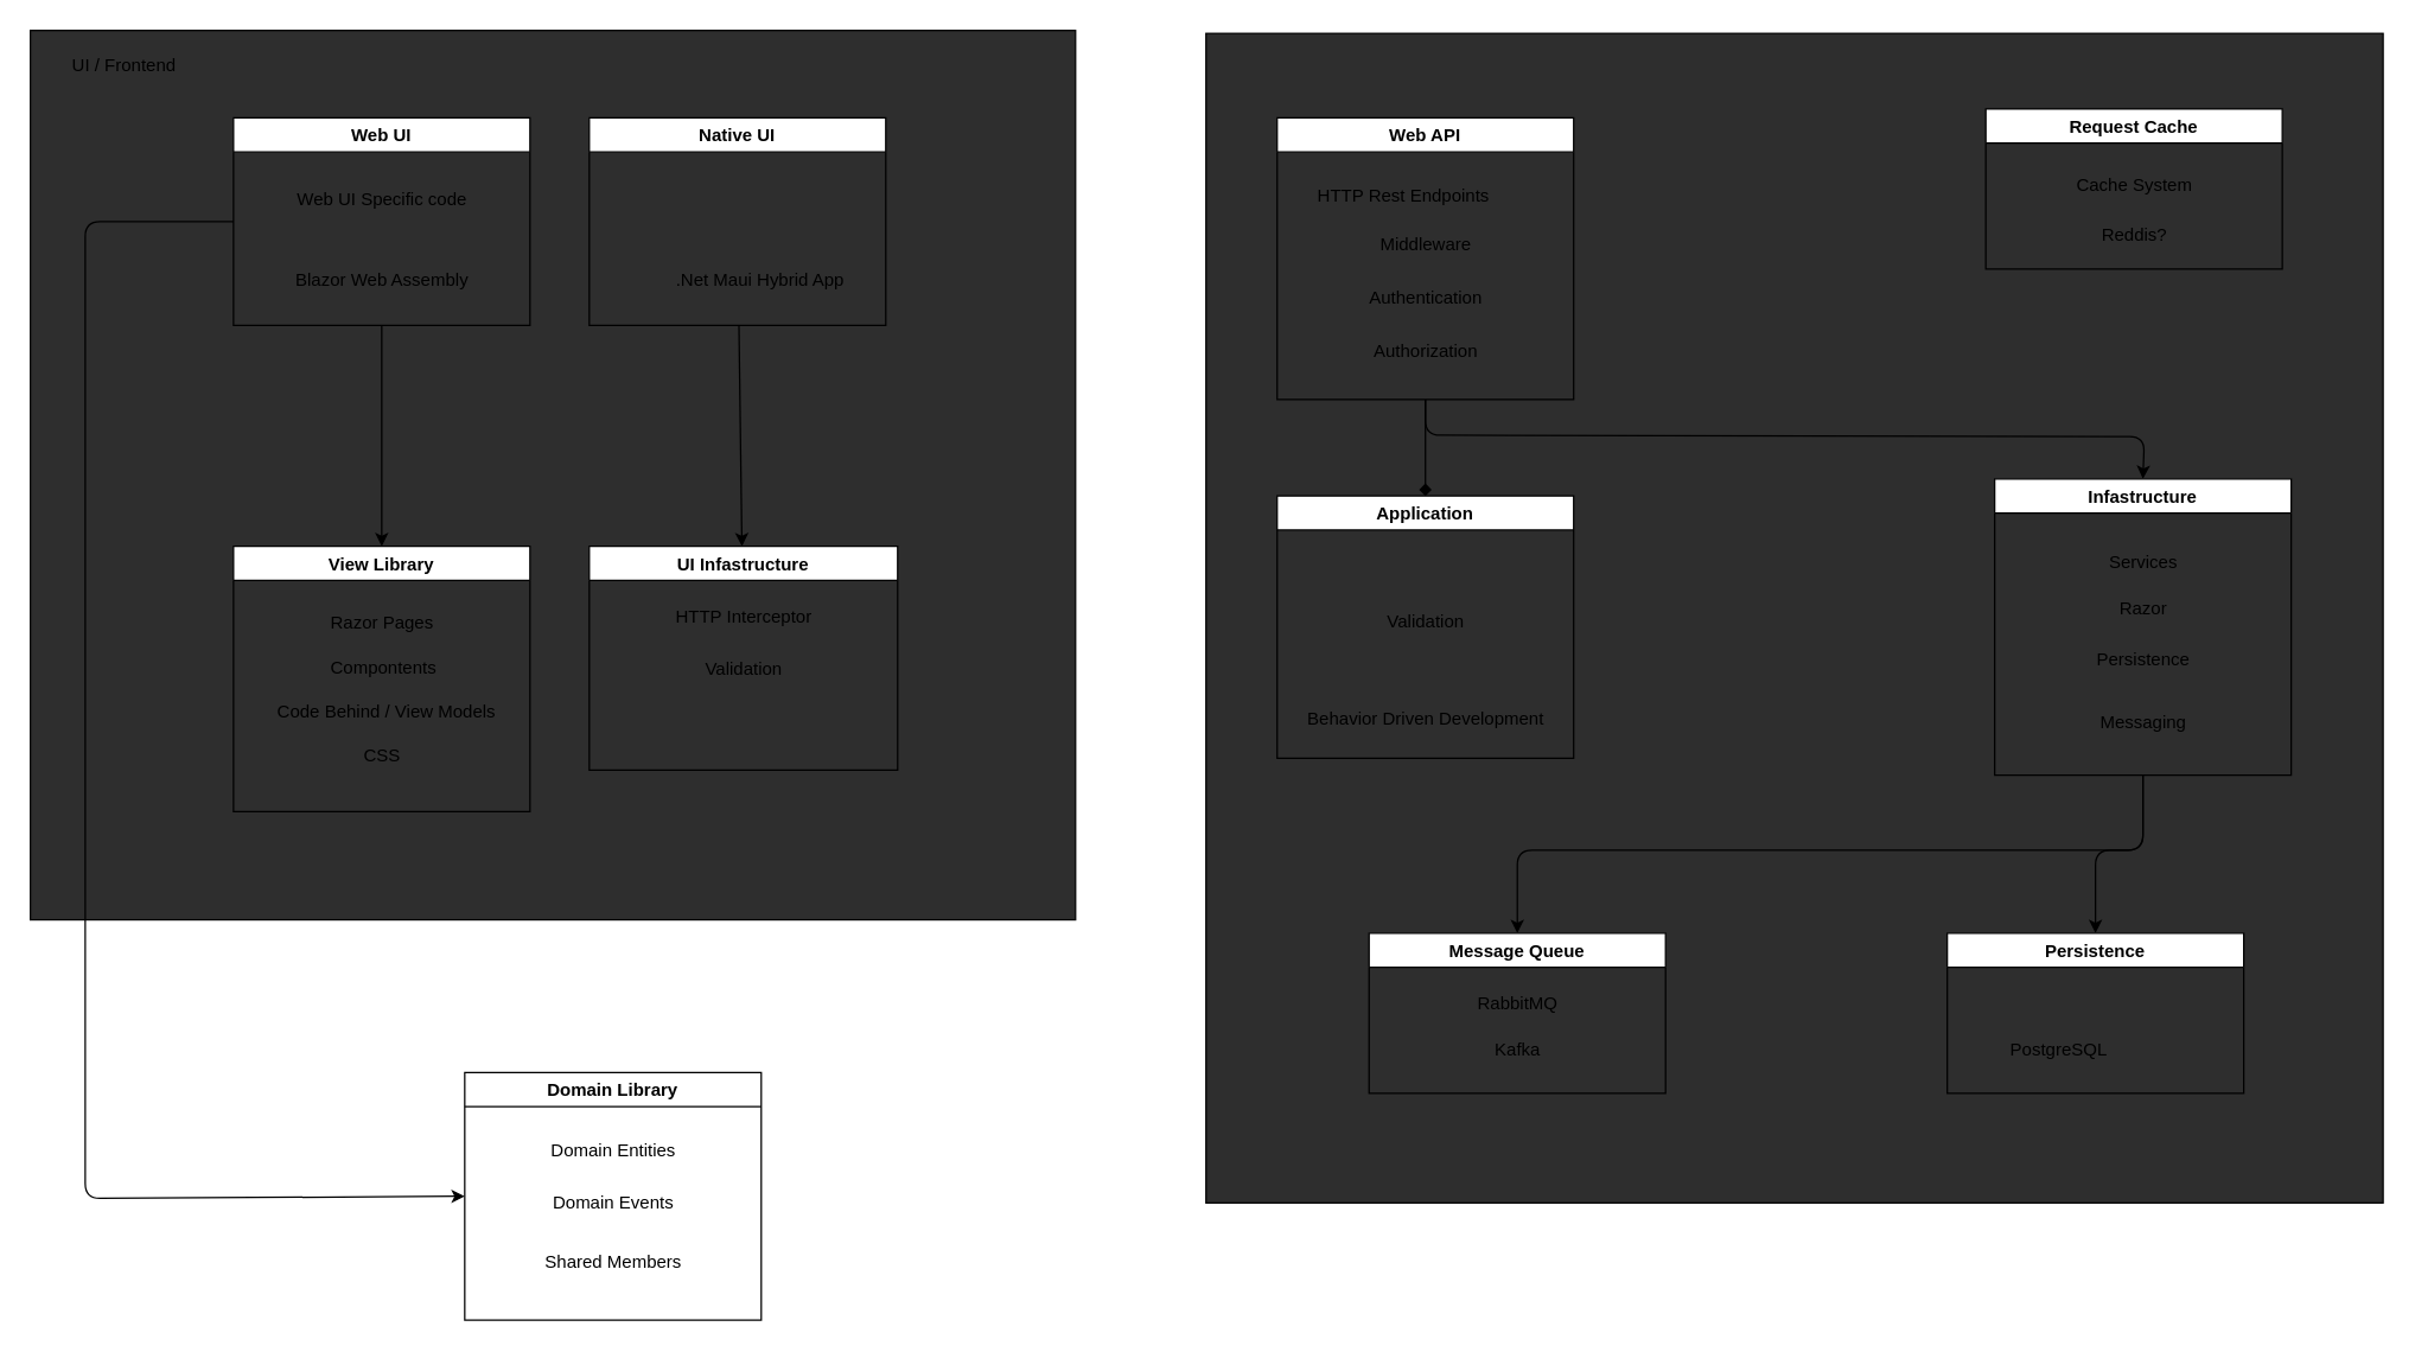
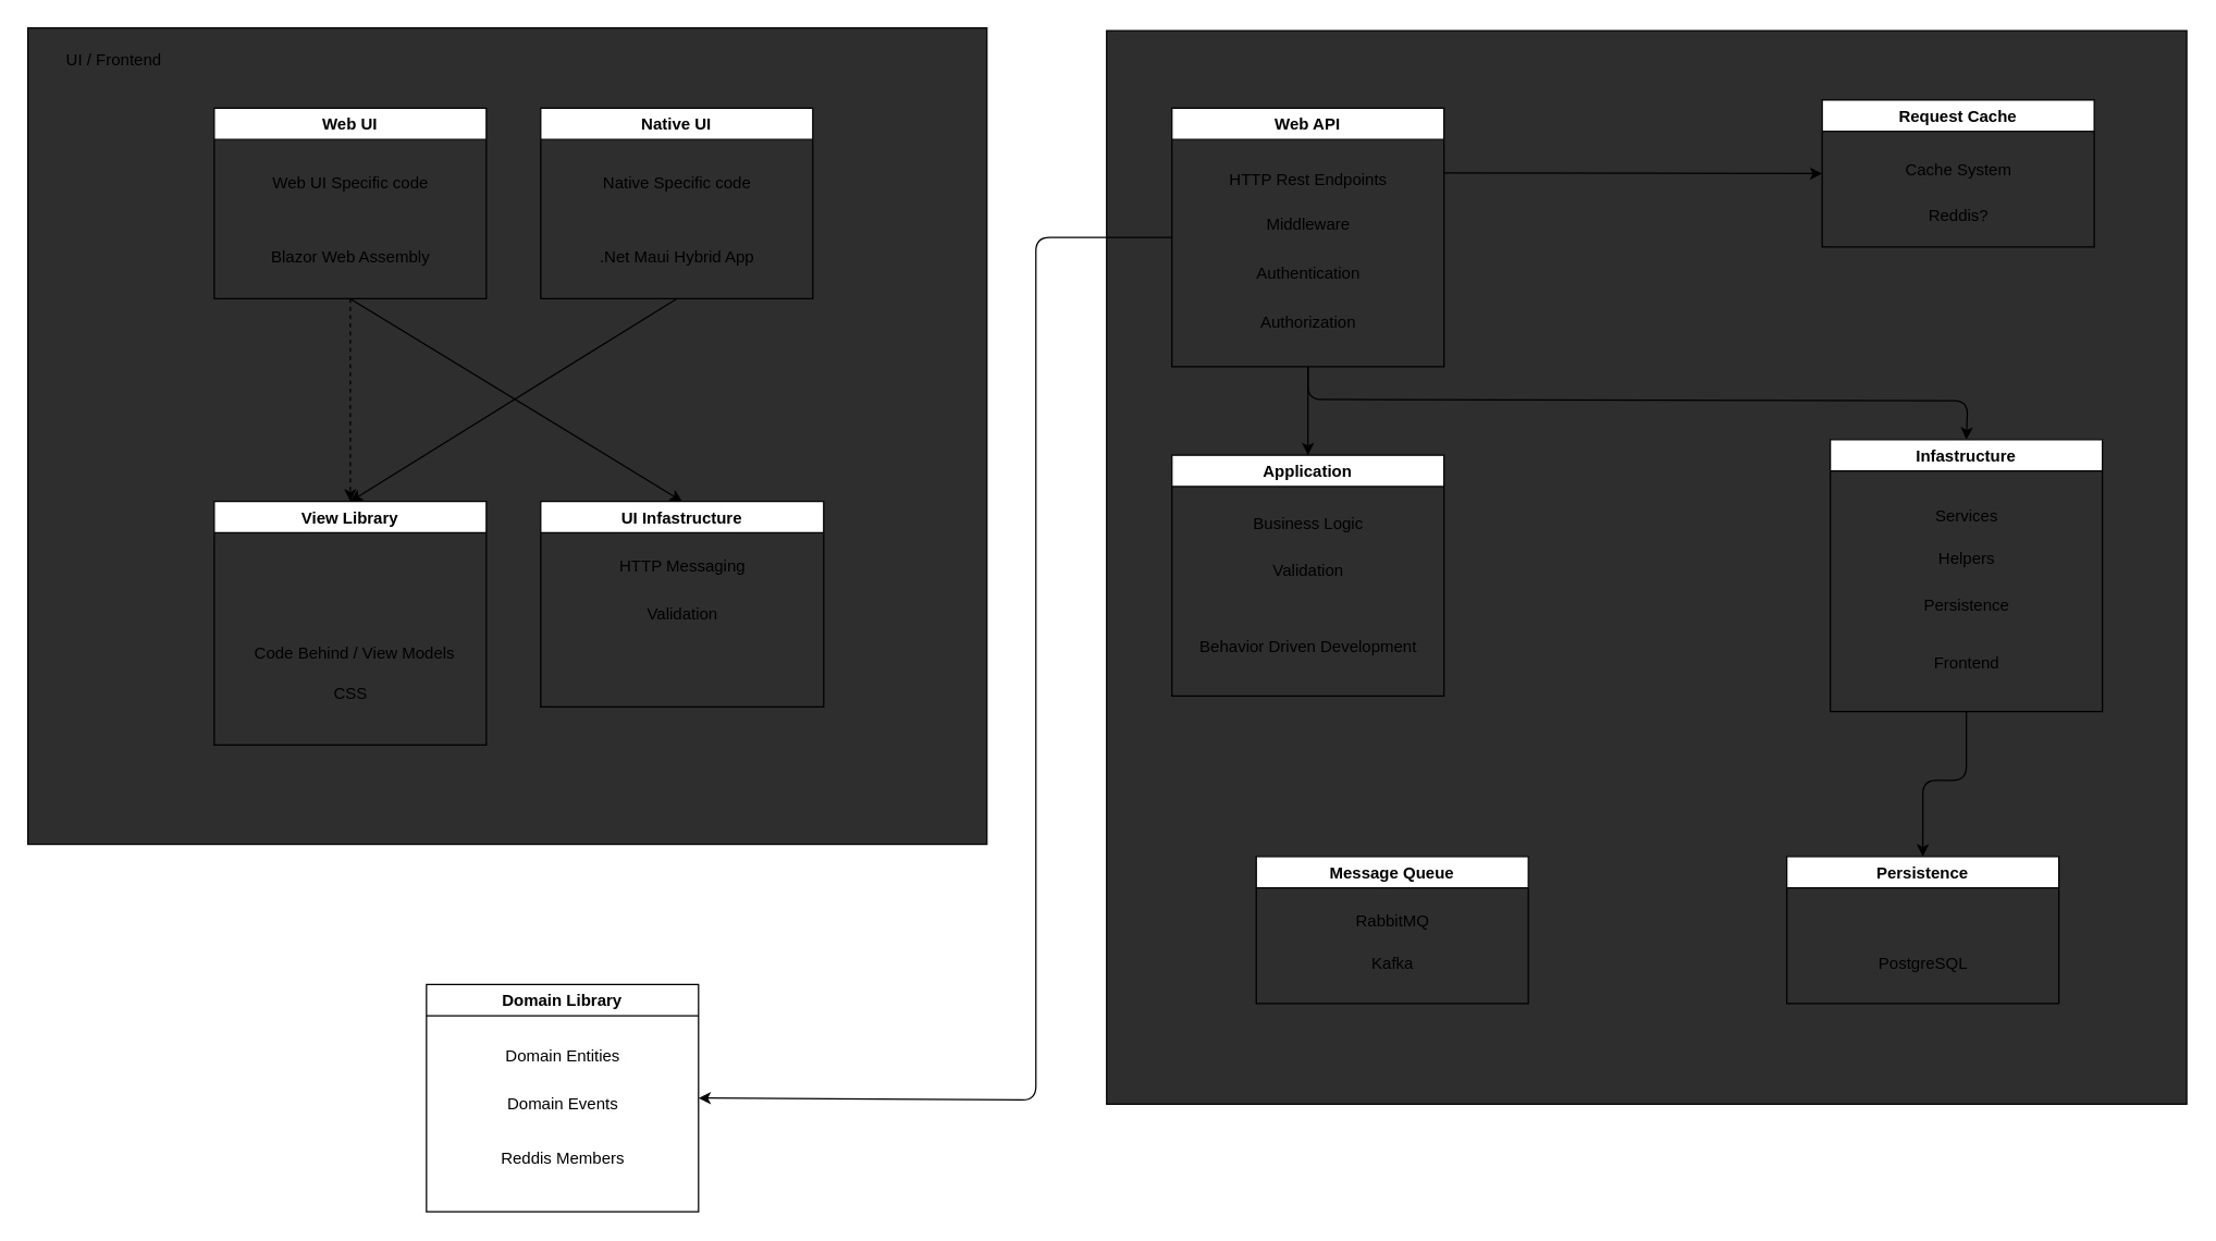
  <mxCell id="0" />
  <mxCell id="1" parent="0" />
  <mxCell id="2" value="" style="rounded=0;whiteSpace=wrap;html=1;fillColor=#2E2E2E;" vertex="1" parent="1"><mxGeometry x="813" y="22" width="794" height="789" as="geometry" /></mxCell>
  <mxCell id="3" value="" style="rounded=0;whiteSpace=wrap;html=1;fillColor=#2E2E2E;" vertex="1" parent="1"><mxGeometry x="20" y="20" width="705" height="600" as="geometry" /></mxCell>
- <mxCell id="4" style="edgeStyle=none;html=1;entryX=0.5;entryY=0;entryDx=0;entryDy=0;" edge="1" parent="1" source="7" target="14"><mxGeometry relative="1" as="geometry" /></mxCell>
- <mxCell id="6" style="edgeStyle=none;html=1;entryX=0;entryY=0.5;entryDx=0;entryDy=0;exitX=0;exitY=0.5;exitDx=0;exitDy=0;" edge="1" parent="1" source="7" target="23"><mxGeometry relative="1" as="geometry"><Array as="points"><mxPoint x="57" y="149" /><mxPoint x="57" y="808" /></Array></mxGeometry></mxCell>
+ <mxCell id="4" style="edgeStyle=none;html=1;entryX=0.5;entryY=0;entryDx=0;entryDy=0;dashed=1;" edge="1" parent="1" source="7" target="14"><mxGeometry relative="1" as="geometry" /></mxCell>
+ <mxCell id="5" style="edgeStyle=none;html=1;exitX=0.5;exitY=1;exitDx=0;exitDy=0;entryX=0.5;entryY=0;entryDx=0;entryDy=0;" edge="1" parent="1" source="7" target="19"><mxGeometry relative="1" as="geometry"><mxPoint x="499" y="363" as="targetPoint" /></mxGeometry></mxCell>
  <mxCell id="7" value="Web UI" style="swimlane;" vertex="1" parent="1"><mxGeometry x="157" y="79" width="200" height="140" as="geometry" /></mxCell>
  <mxCell id="8" value="Web UI Specific code" style="text;html=1;align=center;verticalAlign=middle;resizable=0;points=[];autosize=1;strokeColor=none;fillColor=none;" vertex="1" parent="7"><mxGeometry x="30" y="40" width="140" height="30" as="geometry" /></mxCell>
  <mxCell id="9" value="Blazor Web Assembly" style="text;html=1;align=center;verticalAlign=middle;resizable=0;points=[];autosize=1;strokeColor=none;fillColor=none;" vertex="1" parent="7"><mxGeometry x="30" y="95" width="140" height="30" as="geometry" /></mxCell>
- <mxCell id="10" style="edgeStyle=none;html=1;" edge="1" parent="1" source="11" target="19"><mxGeometry relative="1" as="geometry" /></mxCell>
  <mxCell id="11" value="Native UI" style="swimlane;" vertex="1" parent="1"><mxGeometry x="397" y="79" width="200" height="140" as="geometry" /></mxCell>
- <mxCell id="13" value=".Net Maui Hybrid App" style="text;html=1;align=center;verticalAlign=middle;resizable=0;points=[];autosize=1;strokeColor=none;fillColor=none;" vertex="1" parent="11"><mxGeometry x="45" y="95" width="140" height="30" as="geometry" /></mxCell>
+ <mxCell id="12" value="Native Specific code" style="text;html=1;align=center;verticalAlign=middle;resizable=0;points=[];autosize=1;strokeColor=none;fillColor=none;" vertex="1" parent="11"><mxGeometry x="35" y="40" width="130" height="30" as="geometry" /></mxCell>
+ <mxCell id="13" value=".Net Maui Hybrid App" style="text;html=1;align=center;verticalAlign=middle;resizable=0;points=[];autosize=1;strokeColor=none;fillColor=none;" vertex="1" parent="11"><mxGeometry x="30" y="95" width="140" height="30" as="geometry" /></mxCell>
  <mxCell id="14" value="View Library" style="swimlane;" vertex="1" parent="1"><mxGeometry x="157" y="368" width="200" height="179" as="geometry" /></mxCell>
- <mxCell id="15" value="Razor Pages" style="text;html=1;align=center;verticalAlign=middle;resizable=0;points=[];autosize=1;strokeColor=none;fillColor=none;" vertex="1" parent="14"><mxGeometry x="56.5" y="39" width="87" height="26" as="geometry" /></mxCell>
  <mxCell id="16" value="Code Behind / View Models" style="text;html=1;align=center;verticalAlign=middle;resizable=0;points=[];autosize=1;strokeColor=none;fillColor=none;" vertex="1" parent="14"><mxGeometry x="20" y="99" width="165" height="26" as="geometry" /></mxCell>
  <mxCell id="17" value="CSS" style="text;html=1;align=center;verticalAlign=middle;resizable=0;points=[];autosize=1;strokeColor=none;fillColor=none;" vertex="1" parent="14"><mxGeometry x="78.5" y="129" width="43" height="26" as="geometry" /></mxCell>
- <mxCell id="18" value="Compontents" style="text;html=1;align=center;verticalAlign=middle;resizable=0;points=[];autosize=1;strokeColor=none;fillColor=none;" vertex="1" parent="14"><mxGeometry x="56.5" y="69" width="89" height="26" as="geometry" /></mxCell>
  <mxCell id="19" value="UI Infastructure" style="swimlane;" vertex="1" parent="1"><mxGeometry x="397" y="368" width="208" height="151" as="geometry" /></mxCell>
- <mxCell id="20" value="HTTP Interceptor" style="text;html=1;align=center;verticalAlign=middle;resizable=0;points=[];autosize=1;strokeColor=none;fillColor=none;" vertex="1" parent="19"><mxGeometry x="49" y="35" width="110" height="26" as="geometry" /></mxCell>
+ <mxCell id="20" value="HTTP Messaging" style="text;html=1;align=center;verticalAlign=middle;resizable=0;points=[];autosize=1;strokeColor=none;fillColor=none;" vertex="1" parent="19"><mxGeometry x="49" y="35" width="110" height="26" as="geometry" /></mxCell>
  <mxCell id="21" value="Validation" style="text;html=1;align=center;verticalAlign=middle;resizable=0;points=[];autosize=1;strokeColor=none;fillColor=none;" vertex="1" parent="19"><mxGeometry x="69" y="70" width="70" height="26" as="geometry" /></mxCell>
+ <mxCell id="22" style="edgeStyle=none;html=1;entryX=0.5;entryY=0;entryDx=0;entryDy=0;exitX=0.5;exitY=1;exitDx=0;exitDy=0;" edge="1" parent="1" source="11" target="14"><mxGeometry relative="1" as="geometry" /></mxCell>
  <mxCell id="23" value="Domain Library" style="swimlane;" vertex="1" parent="1"><mxGeometry x="313" y="723" width="200" height="167" as="geometry" /></mxCell>
  <mxCell id="24" value="Domain Entities" style="text;html=1;align=center;verticalAlign=middle;resizable=0;points=[];autosize=1;strokeColor=none;fillColor=none;" vertex="1" parent="23"><mxGeometry x="49" y="40" width="102" height="26" as="geometry" /></mxCell>
  <mxCell id="25" value="Domain Events" style="text;html=1;align=center;verticalAlign=middle;resizable=0;points=[];autosize=1;strokeColor=none;fillColor=none;" vertex="1" parent="23"><mxGeometry x="50.5" y="75" width="99" height="26" as="geometry" /></mxCell>
- <mxCell id="26" value="Shared Members" style="text;html=1;align=center;verticalAlign=middle;resizable=0;points=[];autosize=1;strokeColor=none;fillColor=none;" vertex="1" parent="23"><mxGeometry x="45" y="115" width="110" height="26" as="geometry" /></mxCell>
- <mxCell id="27" style="edgeStyle=none;html=1;endArrow=diamond;" edge="1" parent="1" source="31" target="36"><mxGeometry relative="1" as="geometry" /></mxCell>
+ <mxCell id="26" value="Reddis Members" style="text;html=1;align=center;verticalAlign=middle;resizable=0;points=[];autosize=1;strokeColor=none;fillColor=none;" vertex="1" parent="23"><mxGeometry x="45" y="115" width="110" height="26" as="geometry" /></mxCell>
+ <mxCell id="27" style="edgeStyle=none;html=1;" edge="1" parent="1" source="31" target="36"><mxGeometry relative="1" as="geometry" /></mxCell>
+ <mxCell id="28" style="edgeStyle=none;html=1;exitX=1;exitY=0.25;exitDx=0;exitDy=0;entryX=0;entryY=0.5;entryDx=0;entryDy=0;" edge="1" parent="1" source="31" target="47"><mxGeometry relative="1" as="geometry" /></mxCell>
  <mxCell id="29" style="edgeStyle=none;html=1;entryX=0.5;entryY=0;entryDx=0;entryDy=0;exitX=0.5;exitY=1;exitDx=0;exitDy=0;" edge="1" parent="1" source="31" target="42"><mxGeometry relative="1" as="geometry"><Array as="points"><mxPoint x="961" y="293" /><mxPoint x="1446" y="294" /></Array></mxGeometry></mxCell>
+ <mxCell id="30" style="edgeStyle=none;html=1;entryX=1;entryY=0.5;entryDx=0;entryDy=0;exitX=0;exitY=0.5;exitDx=0;exitDy=0;" edge="1" parent="1" source="31" target="23"><mxGeometry relative="1" as="geometry"><Array as="points"><mxPoint x="761" y="174" /><mxPoint x="761" y="808" /></Array></mxGeometry></mxCell>
  <mxCell id="31" value="Web API" style="swimlane;" vertex="1" parent="1"><mxGeometry x="861" y="79" width="200" height="190" as="geometry" /></mxCell>
- <mxCell id="32" value="HTTP Rest Endpoints" style="text;html=1;align=center;verticalAlign=middle;resizable=0;points=[];autosize=1;strokeColor=none;fillColor=none;" vertex="1" parent="31"><mxGeometry x="18" y="40" width="134" height="26" as="geometry" /></mxCell>
+ <mxCell id="32" value="HTTP Rest Endpoints" style="text;html=1;align=center;verticalAlign=middle;resizable=0;points=[];autosize=1;strokeColor=none;fillColor=none;" vertex="1" parent="31"><mxGeometry x="33" y="40" width="134" height="26" as="geometry" /></mxCell>
  <mxCell id="33" value="Middleware" style="text;html=1;align=center;verticalAlign=middle;resizable=0;points=[];autosize=1;strokeColor=none;fillColor=none;" vertex="1" parent="31"><mxGeometry x="60.5" y="73" width="79" height="26" as="geometry" /></mxCell>
  <mxCell id="34" value="Authentication" style="text;html=1;align=center;verticalAlign=middle;resizable=0;points=[];autosize=1;strokeColor=none;fillColor=none;" vertex="1" parent="31"><mxGeometry x="53" y="109" width="94" height="26" as="geometry" /></mxCell>
  <mxCell id="35" value="Authorization" style="text;html=1;align=center;verticalAlign=middle;resizable=0;points=[];autosize=1;strokeColor=none;fillColor=none;" vertex="1" parent="31"><mxGeometry x="56" y="145" width="88" height="26" as="geometry" /></mxCell>
  <mxCell id="36" value="Application" style="swimlane;" vertex="1" parent="1"><mxGeometry x="861" y="334" width="200" height="177" as="geometry" /></mxCell>
+ <mxCell id="37" value="Business Logic" style="text;html=1;align=center;verticalAlign=middle;resizable=0;points=[];autosize=1;strokeColor=none;fillColor=none;" vertex="1" parent="36"><mxGeometry x="50.5" y="38" width="99" height="26" as="geometry" /></mxCell>
  <mxCell id="38" value="Validation" style="text;html=1;align=center;verticalAlign=middle;resizable=0;points=[];autosize=1;strokeColor=none;fillColor=none;" vertex="1" parent="36"><mxGeometry x="65" y="72" width="70" height="26" as="geometry" /></mxCell>
- <mxCell id="39" value="Behavior Driven Development" style="text;html=1;align=center;verticalAlign=middle;resizable=0;points=[];autosize=1;strokeColor=none;fillColor=none;" vertex="1" parent="36"><mxGeometry x="11.5" y="138" width="177" height="26" as="geometry" /></mxCell>
+ <mxCell id="39" value="Behavior Driven Development" style="text;html=1;align=center;verticalAlign=middle;resizable=0;points=[];autosize=1;strokeColor=none;fillColor=none;" vertex="1" parent="36"><mxGeometry x="11.5" y="128" width="177" height="26" as="geometry" /></mxCell>
  <mxCell id="40" style="edgeStyle=none;html=1;entryX=0.5;entryY=0;entryDx=0;entryDy=0;exitX=0.5;exitY=1;exitDx=0;exitDy=0;" edge="1" parent="1" source="42" target="53"><mxGeometry relative="1" as="geometry"><Array as="points"><mxPoint x="1445" y="573" /><mxPoint x="1413" y="573" /></Array></mxGeometry></mxCell>
- <mxCell id="41" style="edgeStyle=none;html=1;entryX=0.5;entryY=0;entryDx=0;entryDy=0;exitX=0.5;exitY=1;exitDx=0;exitDy=0;" edge="1" parent="1" source="42" target="50"><mxGeometry relative="1" as="geometry"><Array as="points"><mxPoint x="1445" y="573" /><mxPoint x="1023" y="573" /></Array></mxGeometry></mxCell>
  <mxCell id="42" value="Infastructure" style="swimlane;" vertex="1" parent="1"><mxGeometry x="1345" y="322.5" width="200" height="200" as="geometry" /></mxCell>
  <mxCell id="43" value="Services" style="text;html=1;align=center;verticalAlign=middle;resizable=0;points=[];autosize=1;strokeColor=none;fillColor=none;" vertex="1" parent="42"><mxGeometry x="68" y="43" width="64" height="26" as="geometry" /></mxCell>
- <mxCell id="44" value="Razor" style="text;html=1;align=center;verticalAlign=middle;resizable=0;points=[];autosize=1;strokeColor=none;fillColor=none;" vertex="1" parent="42"><mxGeometry x="70.5" y="74" width="59" height="26" as="geometry" /></mxCell>
+ <mxCell id="44" value="Helpers" style="text;html=1;align=center;verticalAlign=middle;resizable=0;points=[];autosize=1;strokeColor=none;fillColor=none;" vertex="1" parent="42"><mxGeometry x="70.5" y="74" width="59" height="26" as="geometry" /></mxCell>
  <mxCell id="45" value="Persistence" style="text;html=1;align=center;verticalAlign=middle;resizable=0;points=[];autosize=1;strokeColor=none;fillColor=none;" vertex="1" parent="42"><mxGeometry x="59.5" y="109" width="81" height="26" as="geometry" /></mxCell>
- <mxCell id="46" value="Messaging" style="text;html=1;align=center;verticalAlign=middle;resizable=0;points=[];autosize=1;strokeColor=none;fillColor=none;" vertex="1" parent="42"><mxGeometry x="62" y="151" width="76" height="26" as="geometry" /></mxCell>
+ <mxCell id="46" value="Frontend" style="text;html=1;align=center;verticalAlign=middle;resizable=0;points=[];autosize=1;strokeColor=none;fillColor=none;" vertex="1" parent="42"><mxGeometry x="62" y="151" width="76" height="26" as="geometry" /></mxCell>
  <mxCell id="47" value="Request Cache" style="swimlane;" vertex="1" parent="1"><mxGeometry x="1339" y="73" width="200" height="108" as="geometry" /></mxCell>
  <mxCell id="48" value="Cache System" style="text;html=1;align=center;verticalAlign=middle;resizable=0;points=[];autosize=1;strokeColor=none;fillColor=none;" vertex="1" parent="47"><mxGeometry x="52" y="39" width="96" height="26" as="geometry" /></mxCell>
  <mxCell id="49" value="Reddis?" style="text;html=1;align=center;verticalAlign=middle;resizable=0;points=[];autosize=1;strokeColor=none;fillColor=none;" vertex="1" parent="47"><mxGeometry x="69" y="72" width="62" height="26" as="geometry" /></mxCell>
  <mxCell id="50" value="Message Queue" style="swimlane;" vertex="1" parent="1"><mxGeometry x="923" y="629" width="200" height="108" as="geometry" /></mxCell>
  <mxCell id="51" value="RabbitMQ" style="text;html=1;align=center;verticalAlign=middle;resizable=0;points=[];autosize=1;strokeColor=none;fillColor=none;" vertex="1" parent="50"><mxGeometry x="64" y="35" width="72" height="26" as="geometry" /></mxCell>
  <mxCell id="52" value="Kafka" style="text;html=1;align=center;verticalAlign=middle;resizable=0;points=[];autosize=1;strokeColor=none;fillColor=none;" vertex="1" parent="50"><mxGeometry x="75.5" y="66" width="49" height="26" as="geometry" /></mxCell>
  <mxCell id="53" value="Persistence" style="swimlane;" vertex="1" parent="1"><mxGeometry x="1313" y="629" width="200" height="108" as="geometry" /></mxCell>
- <mxCell id="54" value="PostgreSQL" style="text;html=1;align=center;verticalAlign=middle;resizable=0;points=[];autosize=1;strokeColor=none;fillColor=none;" vertex="1" parent="53"><mxGeometry x="33.5" y="66" width="83" height="26" as="geometry" /></mxCell>
+ <mxCell id="54" value="PostgreSQL" style="text;html=1;align=center;verticalAlign=middle;resizable=0;points=[];autosize=1;strokeColor=none;fillColor=none;" vertex="1" parent="53"><mxGeometry x="58.5" y="66" width="83" height="26" as="geometry" /></mxCell>
  <mxCell id="55" value="UI / Frontend" style="text;html=1;strokeColor=none;fillColor=none;align=center;verticalAlign=middle;whiteSpace=wrap;rounded=0;" vertex="1" parent="1"><mxGeometry x="39" y="29" width="89" height="30" as="geometry" /></mxCell>
